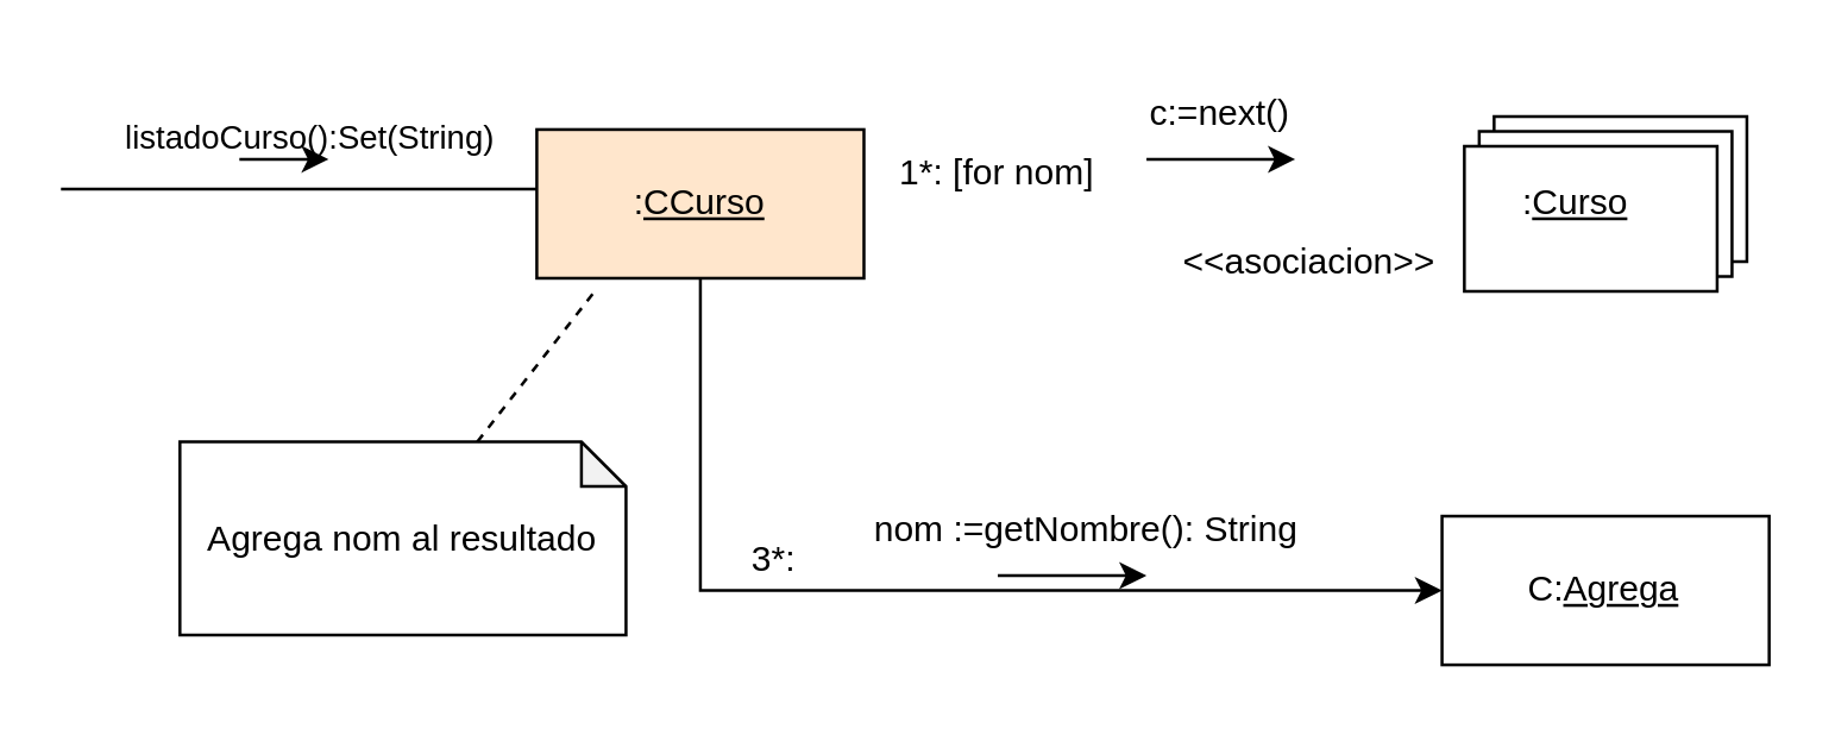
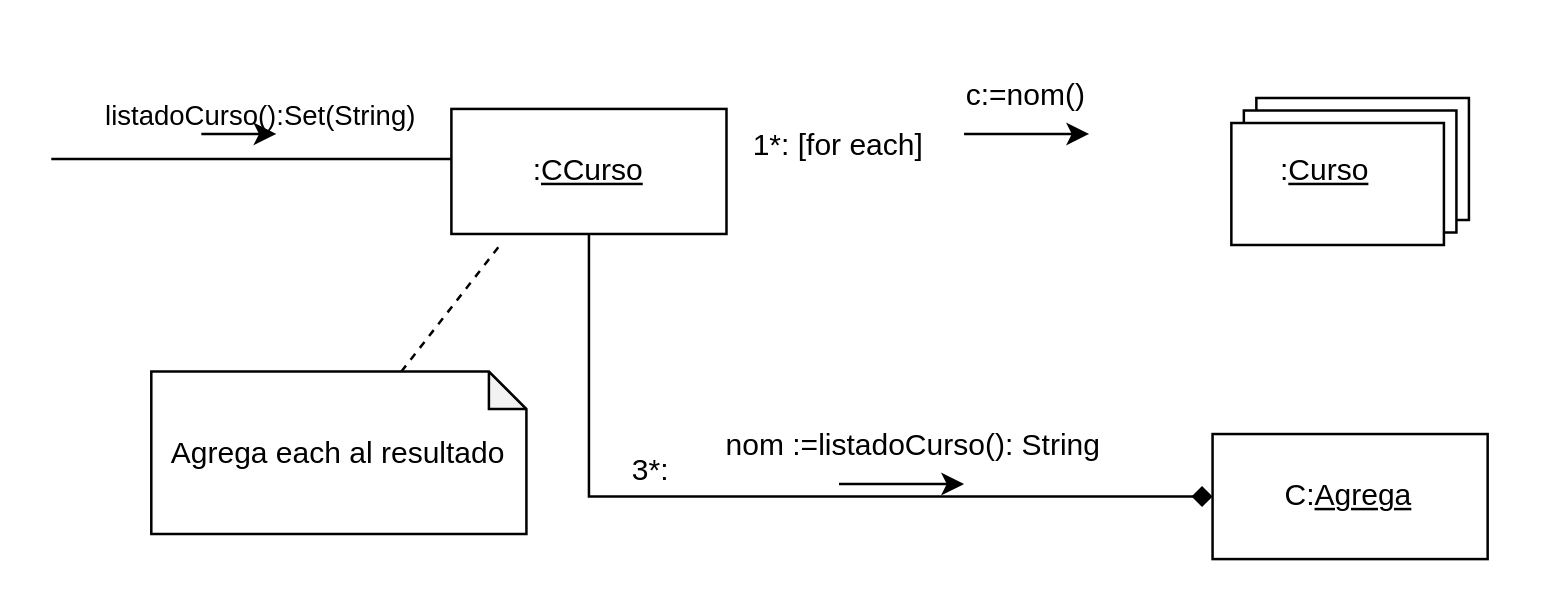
  <mxCell id="0" />
  <mxCell id="1" parent="0" />
- <mxCell id="2" style="edgeStyle=orthogonalEdgeStyle;rounded=0;orthogonalLoop=1;jettySize=auto;html=1;entryX=0;entryY=0.5;entryDx=0;entryDy=0;" edge="1" parent="1" source="3" target="12"><mxGeometry relative="1" as="geometry"><Array as="points"><mxPoint x="235" y="198" /></Array></mxGeometry></mxCell>
- <mxCell id="3" value=":&lt;u&gt;CCurso&lt;/u&gt;" style="html=1;whiteSpace=wrap;fillColor=#ffe6cc;" vertex="1" parent="1"><mxGeometry x="180" y="43" width="110" height="50" as="geometry" /></mxCell>
+ <mxCell id="2" style="edgeStyle=orthogonalEdgeStyle;rounded=0;orthogonalLoop=1;jettySize=auto;html=1;entryX=0;entryY=0.5;entryDx=0;entryDy=0;endArrow=diamond;" edge="1" parent="1" source="3" target="12"><mxGeometry relative="1" as="geometry"><Array as="points"><mxPoint x="235" y="198" /></Array></mxGeometry></mxCell>
+ <mxCell id="3" value=":&lt;u&gt;CCurso&lt;/u&gt;" style="html=1;whiteSpace=wrap;" vertex="1" parent="1"><mxGeometry x="180" y="43" width="110" height="50" as="geometry" /></mxCell>
  <mxCell id="4" value="listadoCurso():Set(String)" style="endArrow=none;endFill=0;html=1;edgeStyle=orthogonalEdgeStyle;align=left;verticalAlign=top;rounded=0;" edge="1" parent="1"><mxGeometry x="-0.75" y="30" relative="1" as="geometry"><mxPoint x="20" y="63" as="sourcePoint" /><mxPoint x="180" y="63" as="targetPoint" /><mxPoint as="offset" /></mxGeometry></mxCell>
  <mxCell id="5" value="" style="verticalLabelPosition=bottom;verticalAlign=top;html=1;shape=mxgraph.basic.layered_rect;dx=10;outlineConnect=0;whiteSpace=wrap;rotation=-90;" vertex="1" parent="1"><mxGeometry x="510" y="20.5" width="58.75" height="95" as="geometry" /></mxCell>
  <mxCell id="6" value=":&lt;u&gt;Curso&lt;/u&gt;" style="text;html=1;strokeColor=none;fillColor=none;align=center;verticalAlign=middle;whiteSpace=wrap;rounded=0;" vertex="1" parent="1"><mxGeometry x="490" y="48" width="78.75" height="40" as="geometry" /></mxCell>
- <mxCell id="7" value="1*: [for nom]" style="text;html=1;strokeColor=none;fillColor=none;align=center;verticalAlign=middle;whiteSpace=wrap;rounded=0;" vertex="1" parent="1"><mxGeometry x="290" y="43" width="90" height="30" as="geometry" /></mxCell>
- <mxCell id="8" value="c:=next()" style="text;html=1;strokeColor=none;fillColor=none;align=center;verticalAlign=middle;whiteSpace=wrap;rounded=0;" vertex="1" parent="1"><mxGeometry x="380" y="23" width="60" height="30" as="geometry" /></mxCell>
+ <mxCell id="7" value="1*: [for each]" style="text;html=1;strokeColor=none;fillColor=none;align=center;verticalAlign=middle;whiteSpace=wrap;rounded=0;" vertex="1" parent="1"><mxGeometry x="290" y="43" width="90" height="30" as="geometry" /></mxCell>
+ <mxCell id="8" value="c:=nom()" style="text;html=1;strokeColor=none;fillColor=none;align=center;verticalAlign=middle;whiteSpace=wrap;rounded=0;" vertex="1" parent="1"><mxGeometry x="380" y="23" width="60" height="30" as="geometry" /></mxCell>
  <mxCell id="9" value="" style="endArrow=classic;html=1;rounded=0;" edge="1" parent="1"><mxGeometry width="50" height="50" relative="1" as="geometry"><mxPoint x="385" y="53" as="sourcePoint" /><mxPoint x="435" y="53" as="targetPoint" /></mxGeometry></mxCell>
  <mxCell id="10" value="" style="endArrow=classic;html=1;rounded=0;" edge="1" parent="1"><mxGeometry width="50" height="50" relative="1" as="geometry"><mxPoint x="80" y="53" as="sourcePoint" /><mxPoint x="110" y="53" as="targetPoint" /></mxGeometry></mxCell>
- <mxCell id="11" value="&amp;lt;&amp;lt;asociacion&amp;gt;&amp;gt;" style="text;html=1;strokeColor=none;fillColor=none;align=center;verticalAlign=middle;whiteSpace=wrap;rounded=0;" vertex="1" parent="1"><mxGeometry x="410" y="73" width="60" height="30" as="geometry" /></mxCell>
  <mxCell id="12" value="C:&lt;u&gt;Agrega&lt;/u&gt;" style="html=1;whiteSpace=wrap;" vertex="1" parent="1"><mxGeometry x="484.37" y="173" width="110" height="50" as="geometry" /></mxCell>
  <mxCell id="13" value="3*:" style="text;html=1;strokeColor=none;fillColor=none;align=center;verticalAlign=middle;whiteSpace=wrap;rounded=0;" vertex="1" parent="1"><mxGeometry x="230" y="173" width="60" height="30" as="geometry" /></mxCell>
- <mxCell id="14" value="nom :=getNombre(): String" style="text;html=1;strokeColor=none;fillColor=none;align=center;verticalAlign=middle;whiteSpace=wrap;rounded=0;" vertex="1" parent="1"><mxGeometry x="260" y="163" width="210" height="30" as="geometry" /></mxCell>
+ <mxCell id="14" value="nom :=listadoCurso(): String" style="text;html=1;strokeColor=none;fillColor=none;align=center;verticalAlign=middle;whiteSpace=wrap;rounded=0;" vertex="1" parent="1"><mxGeometry x="260" y="163" width="210" height="30" as="geometry" /></mxCell>
  <mxCell id="15" value="" style="endArrow=classic;html=1;rounded=0;" edge="1" parent="1"><mxGeometry width="50" height="50" relative="1" as="geometry"><mxPoint x="335" y="193" as="sourcePoint" /><mxPoint x="385" y="193" as="targetPoint" /></mxGeometry></mxCell>
- <mxCell id="16" value="Agrega nom al resultado" style="shape=note;whiteSpace=wrap;html=1;backgroundOutline=1;darkOpacity=0.05;size=15;" vertex="1" parent="1"><mxGeometry x="60" y="148" width="150" height="65" as="geometry" /></mxCell>
+ <mxCell id="16" value="Agrega each al resultado" style="shape=note;whiteSpace=wrap;html=1;backgroundOutline=1;darkOpacity=0.05;size=15;" vertex="1" parent="1"><mxGeometry x="60" y="148" width="150" height="65" as="geometry" /></mxCell>
  <mxCell id="17" value="" style="endArrow=none;dashed=1;html=1;rounded=0;entryX=0.187;entryY=1.06;entryDx=0;entryDy=0;entryPerimeter=0;" edge="1" parent="1" target="3"><mxGeometry width="50" height="50" relative="1" as="geometry"><mxPoint x="160" y="148" as="sourcePoint" /><mxPoint x="210" y="98" as="targetPoint" /></mxGeometry></mxCell>
